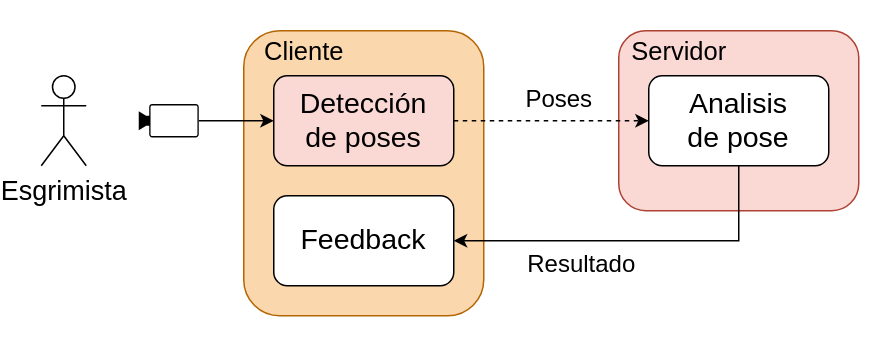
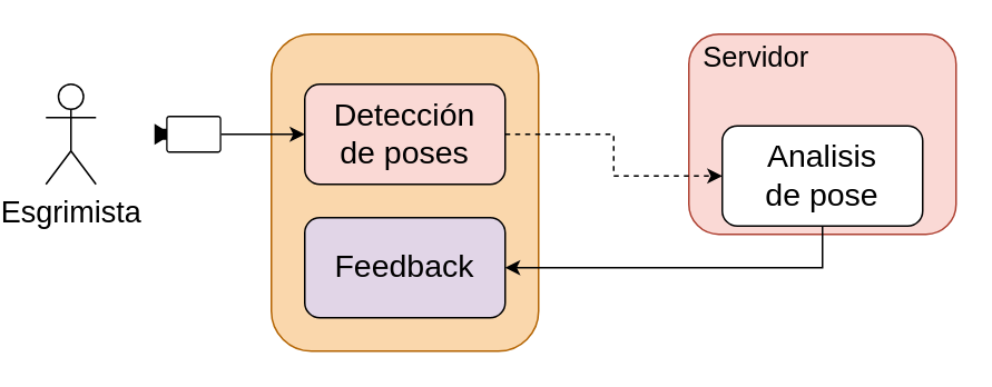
  <mxCell id="0" />
  <mxCell id="1" parent="0" />
  <mxCell id="2" value="" style="rounded=1;whiteSpace=wrap;html=1;fillColor=#fad9d5;strokeColor=#ae4132;fontSize=14;" parent="1" vertex="1"><mxGeometry x="405" y="20" width="160" height="120" as="geometry" /></mxCell>
  <mxCell id="3" value="" style="rounded=1;whiteSpace=wrap;html=1;fillColor=#fad7ac;strokeColor=#b46504;fontSize=18;fontStyle=0" parent="1" vertex="1"><mxGeometry x="155" y="20" width="160" height="190" as="geometry" /></mxCell>
  <mxCell id="4" style="edgeStyle=orthogonalEdgeStyle;rounded=0;orthogonalLoop=1;jettySize=auto;html=1;entryX=0;entryY=0.5;entryDx=0;entryDy=0;fontSize=14;dashed=1;" parent="1" source="5" target="9" edge="1"><mxGeometry relative="1" as="geometry" /></mxCell>
  <mxCell id="5" value="Detección &lt;br style=&quot;font-size: 19px;&quot;&gt;de poses" style="rounded=1;whiteSpace=wrap;html=1;fontSize=19;fontStyle=0;fillColor=#fad9d5;" parent="1" vertex="1"><mxGeometry x="175" y="50" width="120" height="60" as="geometry" /></mxCell>
  <mxCell id="6" value="Esgrimista" style="shape=umlActor;verticalLabelPosition=bottom;verticalAlign=top;html=1;outlineConnect=0;fontSize=18;" parent="1" vertex="1"><mxGeometry x="20" y="50" width="30" height="60" as="geometry" /></mxCell>
- <mxCell id="7" value="Cliente" style="text;html=1;align=center;verticalAlign=middle;resizable=0;points=[];autosize=1;strokeColor=none;fillColor=none;fontSize=17;" parent="1" vertex="1"><mxGeometry x="155" y="20" width="80" height="30" as="geometry" /></mxCell>
  <mxCell id="8" style="edgeStyle=orthogonalEdgeStyle;rounded=0;orthogonalLoop=1;jettySize=auto;html=1;fontSize=14;" parent="1" source="9" target="11" edge="1"><mxGeometry relative="1" as="geometry"><Array as="points"><mxPoint x="485" y="160" /></Array></mxGeometry></mxCell>
- <mxCell id="9" value="Analisis&lt;br style=&quot;font-size: 19px;&quot;&gt;de pose" style="rounded=1;whiteSpace=wrap;html=1;fontSize=19;fontStyle=0" parent="1" vertex="1"><mxGeometry x="425" y="50" width="120" height="60" as="geometry" /></mxCell>
+ <mxCell id="9" value="Analisis&lt;br style=&quot;font-size: 19px;&quot;&gt;de pose" style="rounded=1;whiteSpace=wrap;html=1;fontSize=19;fontStyle=0" parent="1" vertex="1"><mxGeometry x="425" y="75" width="120" height="60" as="geometry" /></mxCell>
  <mxCell id="10" value="Servidor" style="text;html=1;align=center;verticalAlign=middle;resizable=0;points=[];autosize=1;strokeColor=none;fillColor=none;fontSize=17;" parent="1" vertex="1"><mxGeometry x="400" y="20" width="90" height="30" as="geometry" /></mxCell>
- <mxCell id="11" value="Feedback" style="rounded=1;whiteSpace=wrap;html=1;fontSize=19;fontStyle=0" parent="1" vertex="1"><mxGeometry x="175" y="130" width="120" height="60" as="geometry" /></mxCell>
- <mxCell id="12" value="Poses" style="text;html=1;align=center;verticalAlign=middle;resizable=0;points=[];autosize=1;strokeColor=none;fillColor=none;fontSize=16;" parent="1" vertex="1"><mxGeometry x="330" y="50" width="70" height="30" as="geometry" /></mxCell>
- <mxCell id="13" value="Resultado" style="text;html=1;align=center;verticalAlign=middle;resizable=0;points=[];autosize=1;strokeColor=none;fillColor=none;fontSize=16;" parent="1" vertex="1"><mxGeometry x="330" y="160" width="100" height="30" as="geometry" /></mxCell>
+ <mxCell id="11" value="Feedback" style="rounded=1;whiteSpace=wrap;html=1;fontSize=19;fontStyle=0;fillColor=#e1d5e7;" parent="1" vertex="1"><mxGeometry x="175" y="130" width="120" height="60" as="geometry" /></mxCell>
  <mxCell id="14" style="edgeStyle=orthogonalEdgeStyle;rounded=0;orthogonalLoop=1;jettySize=auto;html=1;fontSize=14;" parent="1" source="15" target="5" edge="1"><mxGeometry relative="1" as="geometry" /></mxCell>
  <mxCell id="15" value="" style="points=[[0,0.5,0],[0.19,0.02,0],[0.59,0,0],[0.985,0.02,0],[1,0.5,0],[0.985,0.98,0],[0.59,1,0],[0.19,0.98,0]];verticalLabelPosition=bottom;sketch=0;html=1;verticalAlign=top;aspect=fixed;align=center;pointerEvents=1;shape=mxgraph.cisco19.camera;fillColor=#000000;strokeColor=none;fontSize=14;strokeWidth=8;" parent="1" vertex="1"><mxGeometry x="85" y="68.89" width="40" height="22.22" as="geometry" /></mxCell>
